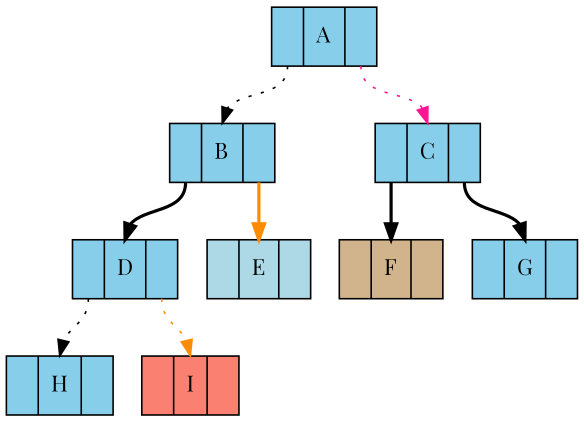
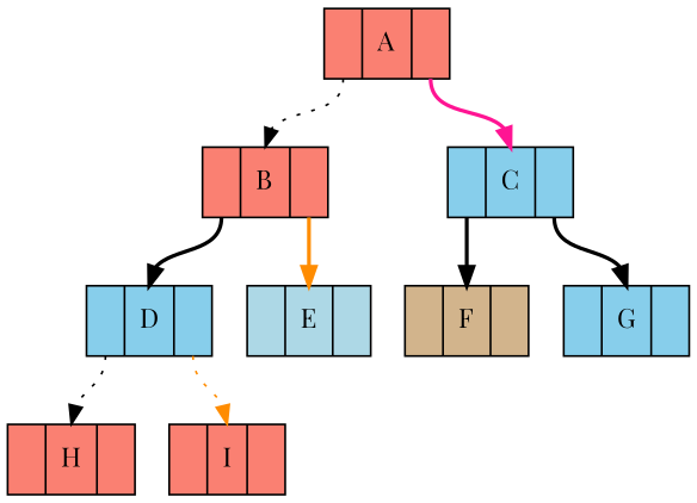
  digraph {
    fontname="Playfair Display"
    node [fillcolor=skyblue fontname="Playfair Display" shape=record style=filled]
    edge [color=black fontname="Playfair Display" headport=f1 style=bold tailport=f0]
-   n1 [label="<f0>|<f1> A|<f2>"]
-   n2 [label="<f0>|<f1> B|<f2>"]
+   n1 [fillcolor=salmon label="<f0>|<f1> A|<f2>"]
+   n2 [fillcolor=salmon label="<f0>|<f1> B|<f2>"]
    n3 [label="<f0>|<f1> C|<f2>"]
    n4 [label="<f0>|<f1> D|<f2>"]
    n5 [fillcolor=lightblue label="<f0>|<f1> E|<f2>"]
    n6 [fillcolor=tan label="<f0>|<f1> F|<f2>"]
    n7 [label="<f0>|<f1> G|<f2>"]
-   n8 [label="<f0>|<f1> H|<f2>"]
+   n8 [fillcolor=salmon label="<f0>|<f1> H|<f2>"]
    n9 [fillcolor=salmon label="<f0>|<f1> I|<f2>"]
    n1 -> n2 [style=dotted]
-   n1 -> n3 [color=deeppink style=dotted tailport=f2]
+   n1 -> n3 [color=deeppink tailport=f2]
    n2 -> n4
    n2 -> n5 [color=darkorange tailport=f2]
    n3 -> n6
    n3 -> n7 [tailport=f2]
    n4 -> n8 [style=dotted]
    n4 -> n9 [color=darkorange style=dotted tailport=f2]
  }
